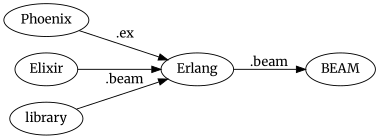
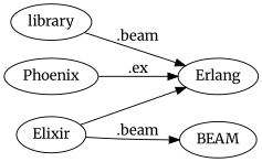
  digraph {
    fontname=Merriweather
    rankdir=LR
    node [fontname=Merriweather]
    edge [fontname=Merriweather]
    Phoenix
    Erlang
    Elixir
    BEAM
    library
    Phoenix -> Erlang [label=".ex"]
-   Erlang -> BEAM [label=".beam"]
+   Elixir -> BEAM [label=".beam"]
    Elixir -> Erlang
    library -> Erlang [label=".beam"]
  }
